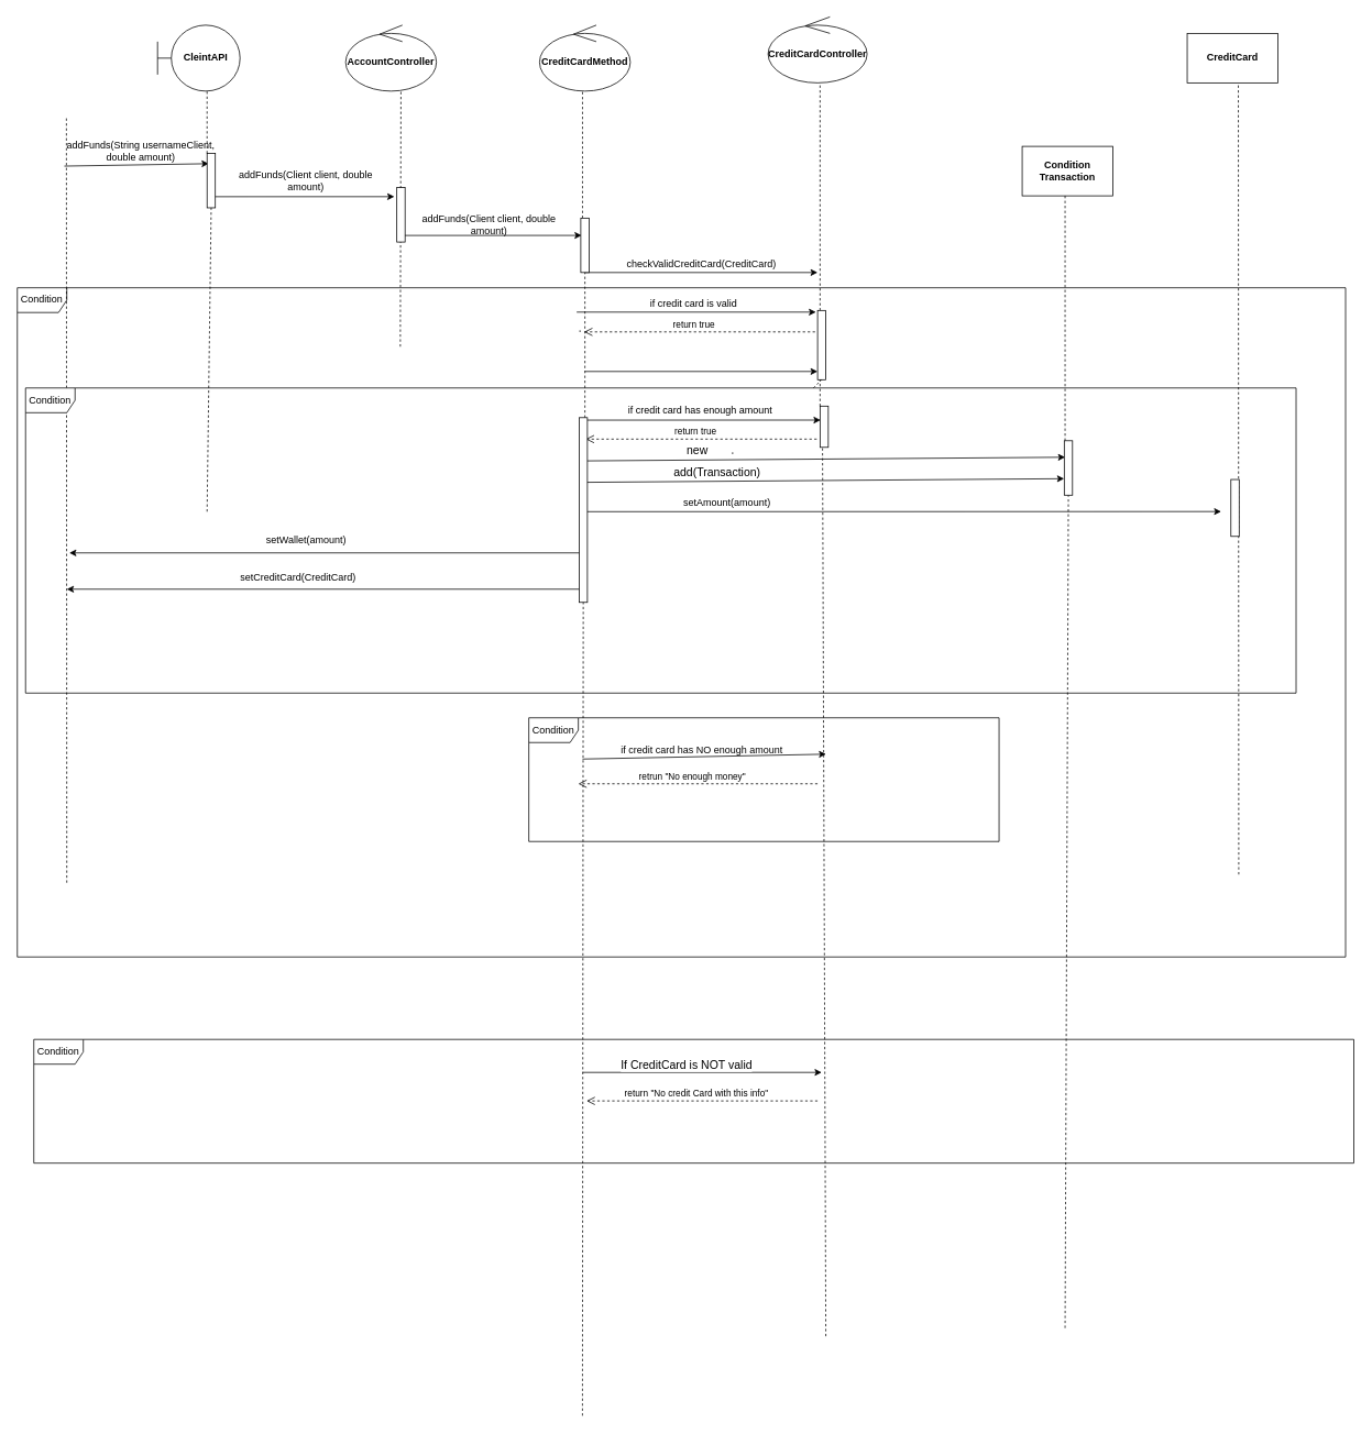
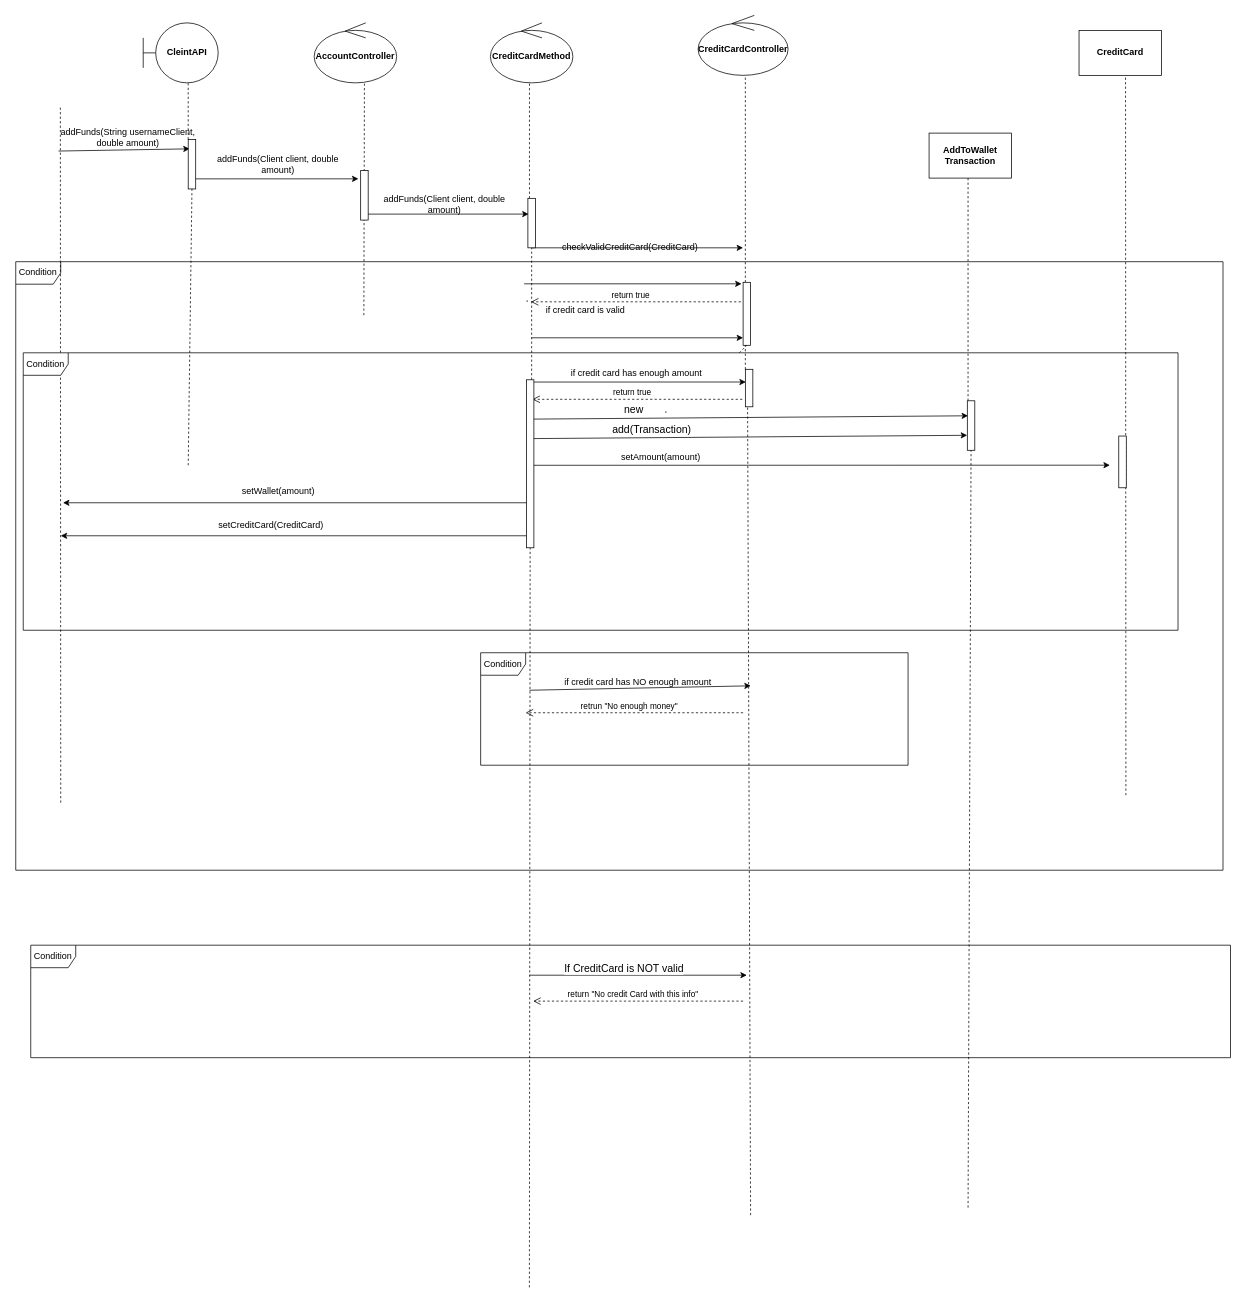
  <mxCell id="0" />
  <mxCell id="1" parent="0" />
  <mxCell id="2" value="" style="endArrow=none;dashed=1;html=1;rounded=0;entryX=0.5;entryY=1;entryDx=0;entryDy=0;startArrow=none;exitX=0.284;exitY=0.088;exitDx=0;exitDy=0;exitPerimeter=0;" edge="1" parent="1"><mxGeometry width="50" height="50" relative="1" as="geometry"><mxPoint x="484.24" y="419.912" as="sourcePoint" /><mxPoint x="485" y="109" as="targetPoint" /></mxGeometry></mxCell>
  <mxCell id="3" value="" style="endArrow=classic;html=1;rounded=0;entryX=1;entryY=1;entryDx=0;entryDy=0;exitX=0.125;exitY=1.118;exitDx=0;exitDy=0;exitPerimeter=0;" edge="1" parent="1"><mxGeometry width="50" height="50" relative="1" as="geometry"><mxPoint x="77" y="200.95" as="sourcePoint" /><mxPoint x="252" y="198" as="targetPoint" /></mxGeometry></mxCell>
  <mxCell id="4" value="addFunds(String usernameClient, double amount)" style="text;html=1;strokeColor=none;fillColor=none;align=center;verticalAlign=middle;whiteSpace=wrap;rounded=0;" vertex="1" parent="1"><mxGeometry x="70" y="170" width="200" height="25" as="geometry" /></mxCell>
  <mxCell id="5" value="" style="endArrow=classic;html=1;rounded=0;exitX=1.3;exitY=0.217;exitDx=0;exitDy=0;exitPerimeter=0;" edge="1" parent="1"><mxGeometry width="50" height="50" relative="1" as="geometry"><mxPoint x="254" y="238.04" as="sourcePoint" /><mxPoint x="477" y="238" as="targetPoint" /></mxGeometry></mxCell>
  <mxCell id="6" value="addFunds(Client client, double amount)" style="text;html=1;strokeColor=none;fillColor=none;align=center;verticalAlign=middle;whiteSpace=wrap;rounded=0;" vertex="1" parent="1"><mxGeometry x="270" y="210" width="200" height="17" as="geometry" /></mxCell>
  <mxCell id="7" value="Condition" style="shape=umlFrame;whiteSpace=wrap;html=1;" vertex="1" parent="1"><mxGeometry x="20" y="348.5" width="1610" height="811.5" as="geometry" /></mxCell>
  <mxCell id="8" value="" style="endArrow=classic;html=1;rounded=0;" edge="1" parent="1"><mxGeometry width="50" height="50" relative="1" as="geometry"><mxPoint x="698" y="378" as="sourcePoint" /><mxPoint x="988" y="378" as="targetPoint" /></mxGeometry></mxCell>
- <mxCell id="9" value="if credit card is valid" style="text;html=1;strokeColor=none;fillColor=none;align=center;verticalAlign=middle;whiteSpace=wrap;rounded=0;" vertex="1" parent="1"><mxGeometry x="740" y="359" width="200" height="17" as="geometry" /></mxCell>
+ <mxCell id="9" value="if credit card is valid" style="text;html=1;strokeColor=none;fillColor=none;align=center;verticalAlign=middle;whiteSpace=wrap;rounded=0;" vertex="1" parent="1"><mxGeometry x="680" y="404" width="200" height="17" as="geometry" /></mxCell>
  <mxCell id="10" value="return true" style="html=1;verticalAlign=bottom;endArrow=open;dashed=1;endSize=8;rounded=0;startArrow=none;" edge="1" parent="1"><mxGeometry x="0.048" relative="1" as="geometry"><mxPoint x="987" y="402" as="sourcePoint" /><mxPoint x="707" y="402" as="targetPoint" /><mxPoint as="offset" /></mxGeometry></mxCell>
  <mxCell id="11" value="" style="html=1;verticalAlign=bottom;endArrow=none;dashed=1;endSize=8;rounded=0;" edge="1" parent="1"><mxGeometry x="0.048" relative="1" as="geometry"><mxPoint x="702" y="400" as="sourcePoint" /><mxPoint x="702" y="402.25" as="targetPoint" /><mxPoint as="offset" /></mxGeometry></mxCell>
  <mxCell id="12" value="&lt;b&gt;CleintAPI&lt;/b&gt;" style="shape=umlBoundary;whiteSpace=wrap;html=1;" vertex="1" parent="1"><mxGeometry x="190" y="30" width="100" height="80" as="geometry" /></mxCell>
  <mxCell id="13" value="&lt;b&gt;AccountController&lt;/b&gt;" style="ellipse;shape=umlControl;whiteSpace=wrap;html=1;" vertex="1" parent="1"><mxGeometry x="418" y="30" width="110" height="80" as="geometry" /></mxCell>
  <mxCell id="14" value="&lt;b&gt;CreditCardMethod&lt;/b&gt;" style="ellipse;shape=umlControl;whiteSpace=wrap;html=1;" vertex="1" parent="1"><mxGeometry x="653" y="30" width="110" height="80" as="geometry" /></mxCell>
  <mxCell id="15" value="" style="endArrow=none;dashed=1;html=1;rounded=0;entryX=0.5;entryY=1;entryDx=0;entryDy=0;startArrow=none;" edge="1" parent="1" source="52"><mxGeometry width="50" height="50" relative="1" as="geometry"><mxPoint x="250" y="620" as="sourcePoint" /><mxPoint x="250" y="110" as="targetPoint" /></mxGeometry></mxCell>
  <mxCell id="16" value="" style="endArrow=none;dashed=1;html=1;rounded=0;entryX=0.5;entryY=1;entryDx=0;entryDy=0;" edge="1" parent="1"><mxGeometry width="50" height="50" relative="1" as="geometry"><mxPoint x="80" y="1070" as="sourcePoint" /><mxPoint x="79.5" y="143" as="targetPoint" /></mxGeometry></mxCell>
  <mxCell id="17" value="&lt;b&gt;CreditCardController&lt;/b&gt;" style="ellipse;shape=umlControl;whiteSpace=wrap;html=1;" vertex="1" parent="1"><mxGeometry x="930" y="20" width="120" height="80" as="geometry" /></mxCell>
  <mxCell id="18" value="&lt;b&gt;CreditCard&lt;/b&gt;" style="rounded=0;whiteSpace=wrap;html=1;" vertex="1" parent="1"><mxGeometry x="1438" y="40" width="110" height="60" as="geometry" /></mxCell>
  <mxCell id="19" value="" style="endArrow=none;dashed=1;html=1;rounded=0;entryX=0.5;entryY=1;entryDx=0;entryDy=0;startArrow=none;" edge="1" parent="1" source="55"><mxGeometry width="50" height="50" relative="1" as="geometry"><mxPoint x="705" y="1716.364" as="sourcePoint" /><mxPoint x="705.09" y="110" as="targetPoint" /></mxGeometry></mxCell>
  <mxCell id="20" value="" style="endArrow=none;dashed=1;html=1;rounded=0;entryX=0.5;entryY=1;entryDx=0;entryDy=0;" edge="1" parent="1"><mxGeometry width="50" height="50" relative="1" as="geometry"><mxPoint x="1500.5" y="1060" as="sourcePoint" /><mxPoint x="1500" y="100" as="targetPoint" /></mxGeometry></mxCell>
  <mxCell id="21" value="" style="endArrow=none;dashed=1;html=1;rounded=0;entryX=0.5;entryY=1;entryDx=0;entryDy=0;startArrow=none;" edge="1" parent="1" source="57"><mxGeometry width="50" height="50" relative="1" as="geometry"><mxPoint x="1000" y="1620" as="sourcePoint" /><mxPoint x="993" y="100" as="targetPoint" /></mxGeometry></mxCell>
  <mxCell id="22" value="" style="endArrow=classic;html=1;rounded=0;" edge="1" parent="1"><mxGeometry width="50" height="50" relative="1" as="geometry"><mxPoint x="708" y="330" as="sourcePoint" /><mxPoint x="990" y="330" as="targetPoint" /></mxGeometry></mxCell>
- <mxCell id="23" value="checkValidCreditCard(CreditCard)" style="text;html=1;align=center;verticalAlign=middle;resizable=0;points=[];autosize=1;strokeColor=none;fillColor=none;" vertex="1" parent="1"><mxGeometry x="749" y="310" width="200" height="20" as="geometry" /></mxCell>
+ <mxCell id="23" value="checkValidCreditCard(CreditCard)" style="text;html=1;align=center;verticalAlign=middle;resizable=0;points=[];autosize=1;strokeColor=none;fillColor=none;" vertex="1" parent="1"><mxGeometry x="739" y="320" width="200" height="20" as="geometry" /></mxCell>
  <mxCell id="24" value="" style="endArrow=classic;html=1;rounded=0;entryX=1.005;entryY=0.205;entryDx=0;entryDy=0;entryPerimeter=0;" edge="1" parent="1"><mxGeometry width="50" height="50" relative="1" as="geometry"><mxPoint x="710" y="509" as="sourcePoint" /><mxPoint x="993.65" y="508.95" as="targetPoint" /></mxGeometry></mxCell>
  <mxCell id="25" value="if credit card has enough amount" style="text;html=1;strokeColor=none;fillColor=none;align=center;verticalAlign=middle;whiteSpace=wrap;rounded=0;" vertex="1" parent="1"><mxGeometry x="748" y="489" width="200" height="17" as="geometry" /></mxCell>
  <mxCell id="26" value="return true" style="html=1;verticalAlign=bottom;endArrow=open;dashed=1;endSize=8;rounded=0;startArrow=none;" edge="1" parent="1"><mxGeometry x="0.048" relative="1" as="geometry"><mxPoint x="989" y="532" as="sourcePoint" /><mxPoint x="709" y="532" as="targetPoint" /><mxPoint as="offset" /></mxGeometry></mxCell>
  <mxCell id="27" value="" style="endArrow=classic;html=1;rounded=0;entryX=0.632;entryY=0.294;entryDx=0;entryDy=0;entryPerimeter=0;" edge="1" parent="1" target="46"><mxGeometry width="50" height="50" relative="1" as="geometry"><mxPoint x="705" y="920" as="sourcePoint" /><mxPoint x="895" y="920" as="targetPoint" /></mxGeometry></mxCell>
  <mxCell id="28" value="&lt;span style=&quot;color: rgba(0 , 0 , 0 , 0) ; font-family: monospace ; font-size: 0px&quot;&gt;%3CmxGraphModel%3E%3Croot%3E%3CmxCell%20id%3D%220%22%2F%3E%3CmxCell%20id%3D%221%22%20parent%3D%220%22%2F%3E%3CmxCell%20id%3D%222%22%20value%3D%22if%20credit%20card%20has%20enough%20amount%22%20style%3D%22text%3Bhtml%3D1%3BstrokeColor%3Dnone%3BfillColor%3Dnone%3Balign%3Dcenter%3BverticalAlign%3Dmiddle%3BwhiteSpace%3Dwrap%3Brounded%3D0%3B%22%20vertex%3D%221%22%20parent%3D%221%22%3E%3CmxGeometry%20x%3D%22738%22%20y%3D%22509%22%20width%3D%22200%22%20height%3D%2217%22%20as%3D%22geometry%22%2F%3E%3C%2FmxCell%3E%3C%2Froot%3E%3C%2FmxGraphModel%3E&lt;/span&gt;" style="text;html=1;strokeColor=none;fillColor=none;align=center;verticalAlign=middle;whiteSpace=wrap;rounded=0;" vertex="1" parent="1"><mxGeometry x="777.5" y="900" width="125" height="17" as="geometry" /></mxCell>
  <mxCell id="29" value="retrun &quot;No enough money&quot;" style="html=1;verticalAlign=bottom;endArrow=open;dashed=1;endSize=8;rounded=0;" edge="1" parent="1"><mxGeometry x="0.048" relative="1" as="geometry"><mxPoint x="990" y="950" as="sourcePoint" /><mxPoint x="700" y="950" as="targetPoint" /><mxPoint as="offset" /></mxGeometry></mxCell>
  <mxCell id="30" value="" style="html=1;verticalAlign=bottom;endArrow=none;dashed=1;endSize=8;rounded=0;" edge="1" parent="1"><mxGeometry x="0.048" relative="1" as="geometry"><mxPoint x="887" y="548" as="sourcePoint" /><mxPoint x="887" y="550.25" as="targetPoint" /><mxPoint as="offset" /></mxGeometry></mxCell>
  <mxCell id="31" value="" style="endArrow=classic;html=1;rounded=0;entryX=0.941;entryY=0.405;entryDx=0;entryDy=0;entryPerimeter=0;" edge="1" parent="1" target="63"><mxGeometry width="50" height="50" relative="1" as="geometry"><mxPoint x="707" y="620" as="sourcePoint" /><mxPoint x="1073" y="620" as="targetPoint" /></mxGeometry></mxCell>
  <mxCell id="32" value="setAmount(amount)" style="text;html=1;align=center;verticalAlign=middle;resizable=0;points=[];autosize=1;strokeColor=none;fillColor=none;" vertex="1" parent="1"><mxGeometry x="820" y="600" width="120" height="20" as="geometry" /></mxCell>
  <mxCell id="33" value="" style="endArrow=classic;html=1;rounded=0;" edge="1" parent="1"><mxGeometry width="50" height="50" relative="1" as="geometry"><mxPoint x="706" y="670" as="sourcePoint" /><mxPoint x="83" y="670" as="targetPoint" /></mxGeometry></mxCell>
  <mxCell id="34" value="setWallet(amount)" style="text;html=1;align=center;verticalAlign=middle;resizable=0;points=[];autosize=1;strokeColor=none;fillColor=none;" vertex="1" parent="1"><mxGeometry x="315" y="645" width="110" height="20" as="geometry" /></mxCell>
  <mxCell id="35" value="" style="endArrow=classic;html=1;rounded=0;" edge="1" parent="1"><mxGeometry width="50" height="50" relative="1" as="geometry"><mxPoint x="710" y="714" as="sourcePoint" /><mxPoint x="80" y="714" as="targetPoint" /></mxGeometry></mxCell>
  <mxCell id="36" value="setCreditCard(CreditCard)" style="text;html=1;align=center;verticalAlign=middle;resizable=0;points=[];autosize=1;strokeColor=none;fillColor=none;" vertex="1" parent="1"><mxGeometry x="280" y="690" width="160" height="20" as="geometry" /></mxCell>
- <mxCell id="37" value="&lt;b&gt;Condition&lt;br&gt;Transaction&lt;/b&gt;" style="rounded=0;whiteSpace=wrap;html=1;" vertex="1" parent="1"><mxGeometry x="1238" y="177" width="110" height="60" as="geometry" /></mxCell>
+ <mxCell id="37" value="&lt;b&gt;AddToWallet&lt;br&gt;Transaction&lt;/b&gt;" style="rounded=0;whiteSpace=wrap;html=1;" vertex="1" parent="1"><mxGeometry x="1238" y="177" width="110" height="60" as="geometry" /></mxCell>
  <mxCell id="38" value="" style="endArrow=none;dashed=1;html=1;rounded=0;entryX=0.5;entryY=1;entryDx=0;entryDy=0;startArrow=none;" edge="1" parent="1" source="59"><mxGeometry width="50" height="50" relative="1" as="geometry"><mxPoint x="1290" y="1610" as="sourcePoint" /><mxPoint x="1290" y="237" as="targetPoint" /></mxGeometry></mxCell>
  <mxCell id="39" value="" style="endArrow=classic;html=1;rounded=0;exitX=1.3;exitY=0.217;exitDx=0;exitDy=0;exitPerimeter=0;" edge="1" parent="1"><mxGeometry width="50" height="50" relative="1" as="geometry"><mxPoint x="481" y="285.04" as="sourcePoint" /><mxPoint x="704" y="285" as="targetPoint" /></mxGeometry></mxCell>
  <mxCell id="40" value="addFunds(Client client, double amount)" style="text;html=1;strokeColor=none;fillColor=none;align=center;verticalAlign=middle;whiteSpace=wrap;rounded=0;" vertex="1" parent="1"><mxGeometry x="492" y="263" width="200" height="17" as="geometry" /></mxCell>
  <mxCell id="41" value="" style="endArrow=classic;html=1;rounded=0;" edge="1" parent="1"><mxGeometry width="50" height="50" relative="1" as="geometry"><mxPoint x="708" y="450" as="sourcePoint" /><mxPoint x="990" y="450" as="targetPoint" /></mxGeometry></mxCell>
  <mxCell id="42" value="" style="endArrow=classic;html=1;rounded=0;" edge="1" parent="1"><mxGeometry width="50" height="50" relative="1" as="geometry"><mxPoint x="707.18" y="558.43" as="sourcePoint" /><mxPoint x="1290" y="554" as="targetPoint" /></mxGeometry></mxCell>
  <mxCell id="43" value="new" style="edgeLabel;html=1;align=center;verticalAlign=middle;resizable=0;points=[];fontSize=14;" vertex="1" connectable="0" parent="42"><mxGeometry x="-0.506" relative="1" as="geometry"><mxPoint x="-8" y="-12" as="offset" /></mxGeometry></mxCell>
  <mxCell id="44" value="" style="endArrow=classic;html=1;rounded=0;" edge="1" parent="1"><mxGeometry width="50" height="50" relative="1" as="geometry"><mxPoint x="706" y="584.43" as="sourcePoint" /><mxPoint x="1288.82" y="580" as="targetPoint" /></mxGeometry></mxCell>
  <mxCell id="45" value="add(Transaction)" style="edgeLabel;html=1;align=center;verticalAlign=middle;resizable=0;points=[];fontSize=14;" vertex="1" connectable="0" parent="44"><mxGeometry x="-0.506" relative="1" as="geometry"><mxPoint x="18" y="-12" as="offset" /></mxGeometry></mxCell>
  <mxCell id="46" value="Condition" style="shape=umlFrame;whiteSpace=wrap;html=1;" vertex="1" parent="1"><mxGeometry x="640" y="870" width="570" height="150" as="geometry" /></mxCell>
  <mxCell id="47" value="Condition" style="shape=umlFrame;whiteSpace=wrap;html=1;" vertex="1" parent="1"><mxGeometry x="40" y="1260" width="1600" height="150" as="geometry" /></mxCell>
  <mxCell id="48" value="if credit card has NO enough amount" style="text;html=1;strokeColor=none;fillColor=none;align=center;verticalAlign=middle;whiteSpace=wrap;rounded=0;" vertex="1" parent="1"><mxGeometry x="750" y="900" width="200" height="17" as="geometry" /></mxCell>
  <mxCell id="49" value="" style="endArrow=classic;html=1;rounded=0;" edge="1" parent="1"><mxGeometry width="50" height="50" relative="1" as="geometry"><mxPoint x="705" y="1300" as="sourcePoint" /><mxPoint x="995" y="1300" as="targetPoint" /></mxGeometry></mxCell>
  <mxCell id="50" value="If CreditCard is NOT valid" style="edgeLabel;html=1;align=center;verticalAlign=middle;resizable=0;points=[];fontSize=14;" vertex="1" connectable="0" parent="49"><mxGeometry x="-0.315" y="1" relative="1" as="geometry"><mxPoint x="26" y="-9" as="offset" /></mxGeometry></mxCell>
  <mxCell id="51" value="return &quot;No credit Card with this info&quot;" style="html=1;verticalAlign=bottom;endArrow=open;dashed=1;endSize=8;rounded=0;startArrow=none;" edge="1" parent="1"><mxGeometry x="0.048" relative="1" as="geometry"><mxPoint x="990" y="1334.57" as="sourcePoint" /><mxPoint x="710" y="1334.57" as="targetPoint" /><mxPoint as="offset" /></mxGeometry></mxCell>
  <mxCell id="52" value="" style="html=1;points=[];perimeter=orthogonalPerimeter;" vertex="1" parent="1"><mxGeometry x="250" y="185.5" width="10" height="66" as="geometry" /></mxCell>
  <mxCell id="53" value="" style="endArrow=none;dashed=1;html=1;rounded=0;entryX=0.5;entryY=1;entryDx=0;entryDy=0;" edge="1" parent="1" target="52"><mxGeometry width="50" height="50" relative="1" as="geometry"><mxPoint x="250" y="620" as="sourcePoint" /><mxPoint x="250" y="110" as="targetPoint" /></mxGeometry></mxCell>
  <mxCell id="54" value="" style="html=1;points=[];perimeter=orthogonalPerimeter;" vertex="1" parent="1"><mxGeometry x="480" y="227" width="10" height="66" as="geometry" /></mxCell>
  <mxCell id="55" value="" style="html=1;points=[];perimeter=orthogonalPerimeter;" vertex="1" parent="1"><mxGeometry x="703" y="264" width="10" height="66" as="geometry" /></mxCell>
  <mxCell id="56" value="" style="endArrow=none;dashed=1;html=1;rounded=0;entryX=0.5;entryY=1;entryDx=0;entryDy=0;startArrow=none;" edge="1" parent="1" source="61" target="55"><mxGeometry width="50" height="50" relative="1" as="geometry"><mxPoint x="705" y="1716.364" as="sourcePoint" /><mxPoint x="705.09" y="110" as="targetPoint" /></mxGeometry></mxCell>
  <mxCell id="57" value="" style="html=1;points=[];perimeter=orthogonalPerimeter;" vertex="1" parent="1"><mxGeometry x="990" y="376" width="10" height="84" as="geometry" /></mxCell>
  <mxCell id="58" value="" style="endArrow=none;dashed=1;html=1;rounded=0;entryX=0.5;entryY=1;entryDx=0;entryDy=0;startArrow=none;" edge="1" parent="1" source="63" target="57"><mxGeometry width="50" height="50" relative="1" as="geometry"><mxPoint x="1000" y="1620" as="sourcePoint" /><mxPoint x="993" y="100" as="targetPoint" /></mxGeometry></mxCell>
  <mxCell id="59" value="" style="html=1;points=[];perimeter=orthogonalPerimeter;" vertex="1" parent="1"><mxGeometry x="1289" y="534" width="10" height="66" as="geometry" /></mxCell>
  <mxCell id="60" value="" style="endArrow=none;dashed=1;html=1;rounded=0;entryX=0.5;entryY=1;entryDx=0;entryDy=0;" edge="1" parent="1" target="59"><mxGeometry width="50" height="50" relative="1" as="geometry"><mxPoint x="1290" y="1610" as="sourcePoint" /><mxPoint x="1290" y="237" as="targetPoint" /></mxGeometry></mxCell>
  <mxCell id="61" value="" style="html=1;points=[];perimeter=orthogonalPerimeter;" vertex="1" parent="1"><mxGeometry x="701" y="506" width="10" height="224" as="geometry" /></mxCell>
  <mxCell id="62" value="" style="endArrow=none;dashed=1;html=1;rounded=0;entryX=0.5;entryY=1;entryDx=0;entryDy=0;" edge="1" parent="1" target="61"><mxGeometry width="50" height="50" relative="1" as="geometry"><mxPoint x="705" y="1716.364" as="sourcePoint" /><mxPoint x="708" y="330" as="targetPoint" /></mxGeometry></mxCell>
  <mxCell id="63" value="Condition" style="shape=umlFrame;whiteSpace=wrap;html=1;" vertex="1" parent="1"><mxGeometry x="30" y="470" width="1540" height="370" as="geometry" /></mxCell>
  <mxCell id="64" value="" style="endArrow=none;dashed=1;html=1;rounded=0;entryX=0.3;entryY=0.996;entryDx=0;entryDy=0;startArrow=none;entryPerimeter=0;" edge="1" parent="1" source="66" target="57"><mxGeometry width="50" height="50" relative="1" as="geometry"><mxPoint x="1000" y="1620" as="sourcePoint" /><mxPoint x="995" y="460" as="targetPoint" /></mxGeometry></mxCell>
  <mxCell id="65" value="" style="html=1;points=[];perimeter=orthogonalPerimeter;" vertex="1" parent="1"><mxGeometry x="1491" y="581" width="10" height="69" as="geometry" /></mxCell>
  <mxCell id="66" value="" style="html=1;points=[];perimeter=orthogonalPerimeter;" vertex="1" parent="1"><mxGeometry x="993" y="492" width="10" height="50" as="geometry" /></mxCell>
  <mxCell id="67" value="" style="endArrow=none;dashed=1;html=1;rounded=0;entryX=0.3;entryY=0.996;entryDx=0;entryDy=0;startArrow=none;entryPerimeter=0;" edge="1" parent="1" target="66"><mxGeometry width="50" height="50" relative="1" as="geometry"><mxPoint x="1000" y="1620" as="sourcePoint" /><mxPoint x="993" y="459.664" as="targetPoint" /></mxGeometry></mxCell>
